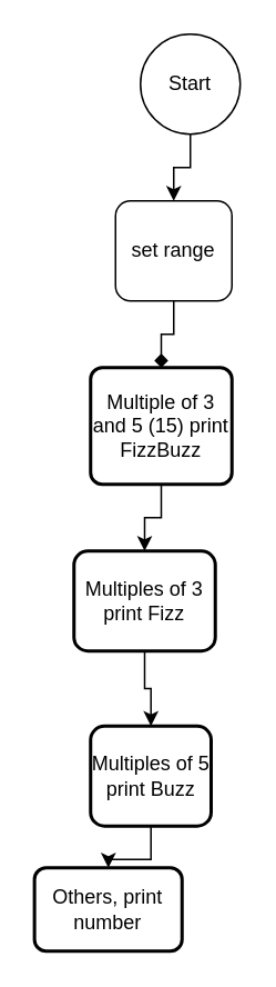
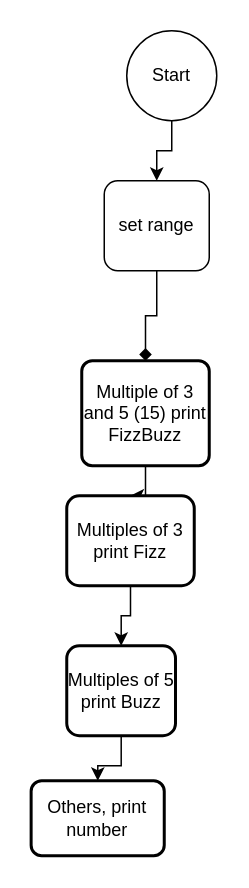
  <mxCell id="0" />
  <mxCell id="1" parent="0" />
  <mxCell id="2" value="" style="edgeStyle=orthogonalEdgeStyle;rounded=0;orthogonalLoop=1;jettySize=auto;html=1;" edge="1" parent="1" source="3" target="5"><mxGeometry relative="1" as="geometry" /></mxCell>
  <mxCell id="3" value="Start" style="ellipse;whiteSpace=wrap;html=1;aspect=fixed;" vertex="1" parent="1"><mxGeometry x="84" width="60" height="60" as="geometry" y="20" /></mxCell>
  <mxCell id="4" value="" style="edgeStyle=orthogonalEdgeStyle;rounded=0;orthogonalLoop=1;jettySize=auto;html=1;endArrow=diamond;" edge="1" parent="1" source="5" target="7"><mxGeometry relative="1" as="geometry" /></mxCell>
  <mxCell id="5" value="set range" style="rounded=1;whiteSpace=wrap;html=1;" vertex="1" parent="1"><mxGeometry x="69" y="120" width="70" height="60" as="geometry" /></mxCell>
  <mxCell id="6" value="" style="edgeStyle=orthogonalEdgeStyle;rounded=0;orthogonalLoop=1;jettySize=auto;html=1;" edge="1" parent="1" source="7" target="9"><mxGeometry relative="1" as="geometry" /></mxCell>
- <mxCell id="7" value="&lt;div&gt;Multiple of 3 and 5 (&lt;span style=&quot;background-color: transparent; color: light-dark(rgb(0, 0, 0), rgb(255, 255, 255));&quot;&gt;15) print FizzBuzz&lt;/span&gt;&lt;/div&gt;" style="rounded=1;whiteSpace=wrap;html=1;absoluteArcSize=1;arcSize=14;strokeWidth=2;" vertex="1" parent="1"><mxGeometry x="54" y="220" width="85" height="70" as="geometry" /></mxCell>
+ <mxCell id="7" value="&lt;div&gt;Multiple of 3 and 5 (&lt;span style=&quot;background-color: transparent; color: light-dark(rgb(0, 0, 0), rgb(255, 255, 255));&quot;&gt;15) print FizzBuzz&lt;/span&gt;&lt;/div&gt;" style="rounded=1;whiteSpace=wrap;html=1;absoluteArcSize=1;arcSize=14;strokeWidth=2;" vertex="1" parent="1"><mxGeometry x="54" y="240" width="85" height="70" as="geometry" /></mxCell>
  <mxCell id="8" value="" style="edgeStyle=orthogonalEdgeStyle;rounded=0;orthogonalLoop=1;jettySize=auto;html=1;" edge="1" parent="1" source="9" target="11"><mxGeometry relative="1" as="geometry" /></mxCell>
  <mxCell id="9" value="Multiples of 3 print Fizz" style="rounded=1;whiteSpace=wrap;html=1;arcSize=14;strokeWidth=2;" vertex="1" parent="1"><mxGeometry x="44" y="330" width="85" height="60" as="geometry" /></mxCell>
  <mxCell id="10" value="" style="edgeStyle=orthogonalEdgeStyle;rounded=0;orthogonalLoop=1;jettySize=auto;html=1;" edge="1" parent="1" source="11" target="12"><mxGeometry relative="1" as="geometry" /></mxCell>
- <mxCell id="11" value="Multiples of 5 print Buzz" style="rounded=1;whiteSpace=wrap;html=1;arcSize=14;strokeWidth=2;" vertex="1" parent="1"><mxGeometry x="54" y="435" width="72.5" height="60" as="geometry" /></mxCell>
+ <mxCell id="11" value="Multiples of 5 print Buzz" style="rounded=1;whiteSpace=wrap;html=1;arcSize=14;strokeWidth=2;" vertex="1" parent="1"><mxGeometry x="44" y="430" width="72.5" height="60" as="geometry" /></mxCell>
  <mxCell id="12" value="Others, print number" style="rounded=1;whiteSpace=wrap;html=1;arcSize=14;strokeWidth=2;" vertex="1" parent="1"><mxGeometry x="20.25" y="520" width="88.75" height="50" as="geometry" /></mxCell>
